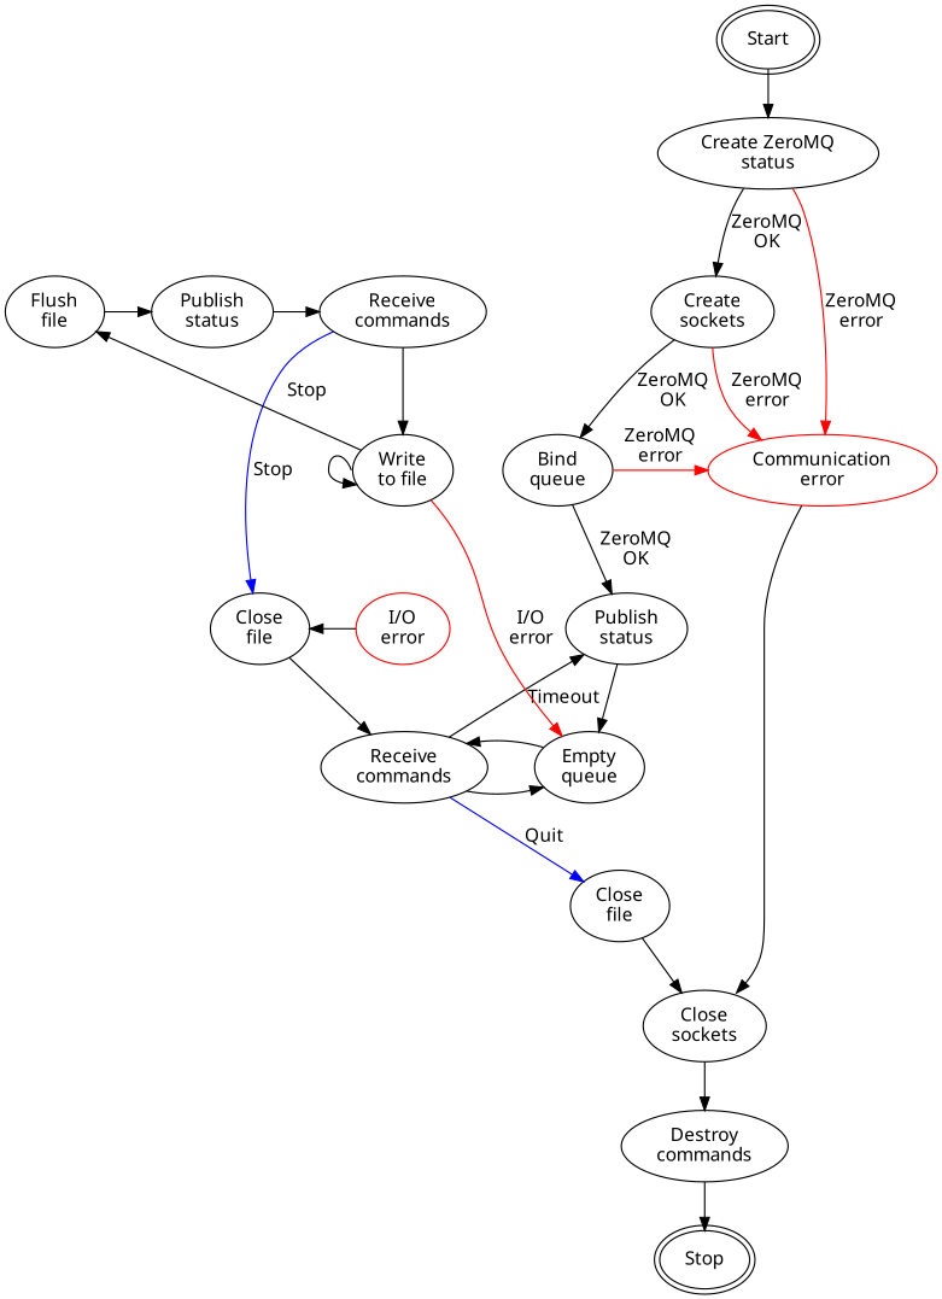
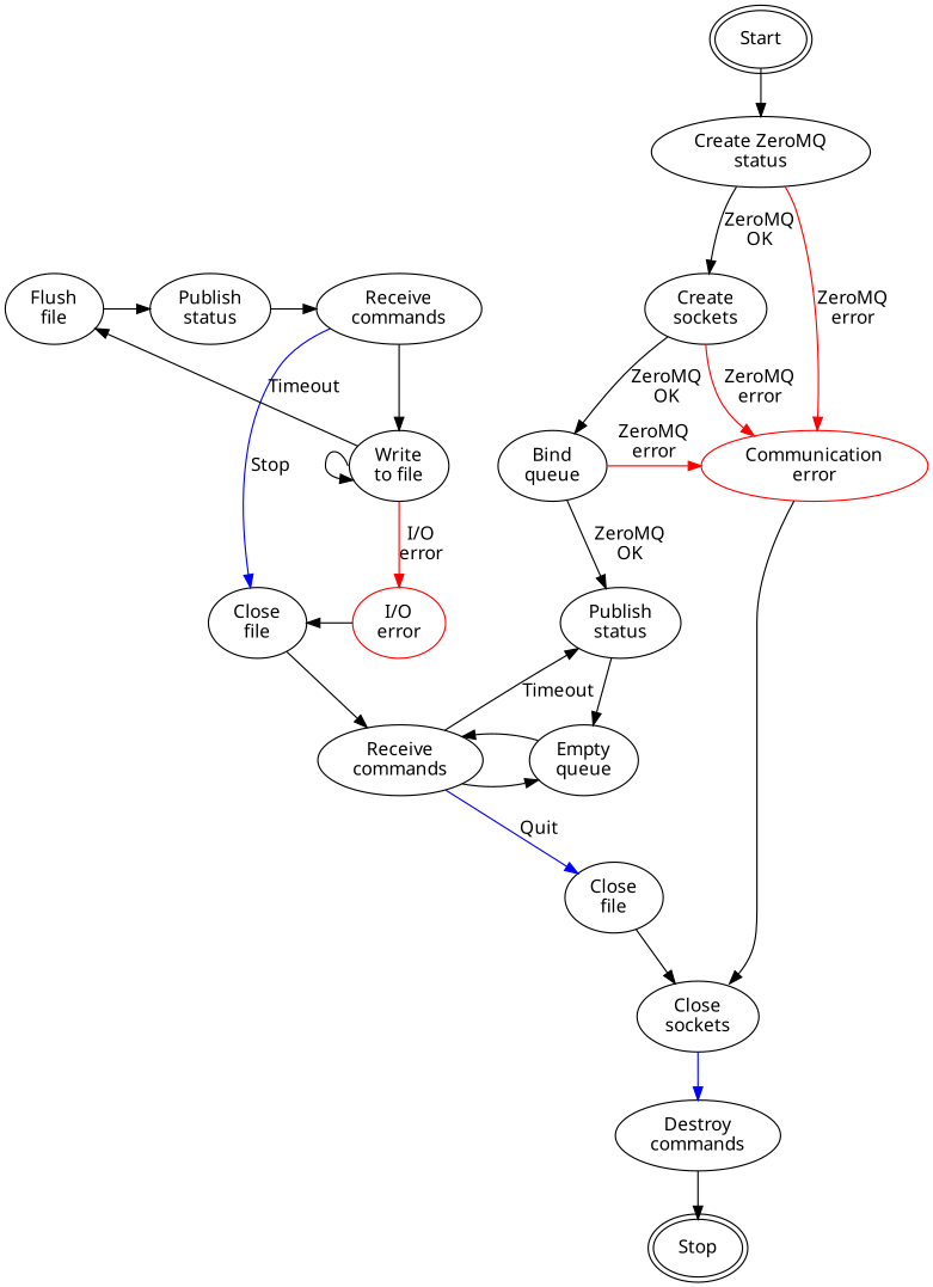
  digraph {
    node [fontname="Linux Biolinum"]
    edge [fontname="Linux Biolinum"]
    n1 [label=Start peripheries=2]
    n2 [label="Bind\nqueue"]
    n3 [color=red label="Communication\nerror"]
    n4 [label="Receive\ncommands"]
    n5 [label="Empty\nqueue"]
    n6 [label="Close\nfile"]
    n7 [color=red label="I/O\nerror"]
    n8 [label="Flush\nfile"]
    n9 [label="Publish\nstatus"]
    n10 [label="Receive\ncommands"]
    n11 [label="Create ZeroMQ\nstatus"]
    n12 [label="Publish\nstatus"]
    n13 [label="Close\nsockets"]
    n14 [label="Close\nfile"]
    n15 [label="Write\nto file"]
    n16 [label="Create\nsockets"]
    n17 [label="Destroy\ncommands"]
    n18 [label=Stop peripheries=2]
    subgraph sub_1 {
      rank=source
      n1
    }
    subgraph sub_2 {
      rank=same
      n2
      n3
    }
    subgraph sub_3 {
      rank=same
      n4
      n5
    }
    subgraph sub_4 {
      rank=same
      n6
      n7
    }
    subgraph sub_5 {
      rank=same
      n8
      n9
      n10
    }
    n1 -> n11
    n2 -> n3 [color=red label="ZeroMQ\nerror"]
    n2 -> n12 [label="ZeroMQ\nOK"]
    n3 -> n13 [headport=ne]
    n4 -> n5
    n4 -> n12 [label=Timeout]
    n4 -> n14 [color=blue label=Quit]
    n5 -> n4
    n6 -> n4
    n7 -> n6
    n8 -> n9
    n9 -> n10
    n10 -> n6 [color=blue label=Stop]
    n10 -> n15
    n11 -> n3 [color=red label="ZeroMQ\nerror"]
    n11 -> n16 [label="ZeroMQ\nOK"]
    n12 -> n5
-   n13 -> n17
+   n13 -> n17 [color=blue]
    n14 -> n13
-   n15 -> n5 [color=red label="I/O\nerror"]
-   n15 -> n8 [label=Stop]
+   n15 -> n7 [color=red label="I/O\nerror"]
+   n15 -> n8 [label=Timeout]
    n15 -> n15 [tailport=w]
    n16 -> n2 [label="ZeroMQ\nOK"]
    n16 -> n3 [color=red label="ZeroMQ\nerror"]
    n17 -> n18
  }
